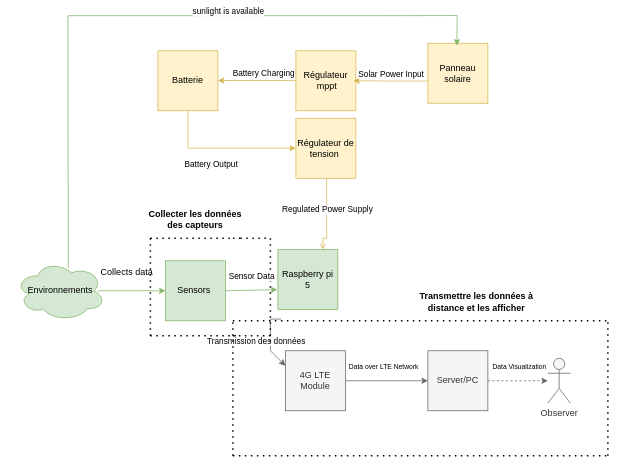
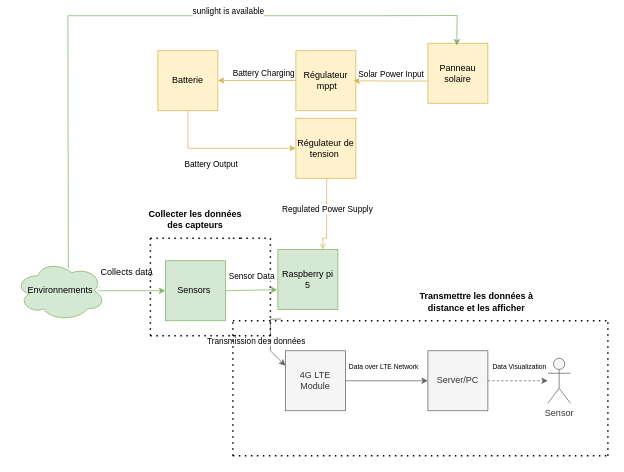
  <mxCell id="0" />
  <mxCell id="1" parent="0" />
  <mxCell id="2" value="Sensors&amp;nbsp;" style="whiteSpace=wrap;html=1;aspect=fixed;fillColor=#d5e8d4;strokeColor=#82b366;" parent="1" vertex="1"><mxGeometry x="220" y="347" width="80" height="80" as="geometry" /></mxCell>
  <mxCell id="3" value="" style="endArrow=classic;html=1;rounded=0;fillColor=#d5e8d4;strokeColor=#82b366;" parent="1" edge="1"><mxGeometry width="50" height="50" relative="1" as="geometry"><mxPoint x="130" y="387" as="sourcePoint" /><mxPoint x="220" y="387" as="targetPoint" /></mxGeometry></mxCell>
  <mxCell id="4" value="" style="edgeStyle=orthogonalEdgeStyle;rounded=0;orthogonalLoop=1;jettySize=auto;html=1;entryX=0;entryY=0.5;entryDx=0;entryDy=0;fillColor=#f5f5f5;strokeColor=#666666;" parent="1" source="6" target="7" edge="1"><mxGeometry relative="1" as="geometry"><mxPoint x="540" y="507" as="targetPoint" /></mxGeometry></mxCell>
  <mxCell id="5" value="&lt;font style=&quot;font-size: 9px;&quot;&gt;Data over LTE Network&lt;/font&gt;" style="edgeLabel;html=1;align=center;verticalAlign=middle;resizable=0;points=[];" parent="4" vertex="1" connectable="0"><mxGeometry x="0.379" y="-2" relative="1" as="geometry"><mxPoint x="-26" y="-22" as="offset" /></mxGeometry></mxCell>
  <mxCell id="6" value="4G LTE Module" style="whiteSpace=wrap;html=1;aspect=fixed;fillColor=#f5f5f5;fontColor=#333333;strokeColor=#666666;" parent="1" vertex="1"><mxGeometry x="380" y="467" width="80" height="80" as="geometry" /></mxCell>
  <mxCell id="7" value="Server/PC" style="whiteSpace=wrap;html=1;aspect=fixed;fillColor=#f5f5f5;fontColor=#333333;strokeColor=#666666;" parent="1" vertex="1"><mxGeometry x="570" y="467" width="80" height="80" as="geometry" /></mxCell>
  <mxCell id="8" value="Collects data&amp;nbsp;" style="text;html=1;align=center;verticalAlign=middle;resizable=0;points=[];autosize=1;strokeColor=none;fillColor=none;" parent="1" vertex="1"><mxGeometry x="120" y="347" width="100" height="30" as="geometry" /></mxCell>
  <mxCell id="9" value="Environnements" style="ellipse;shape=cloud;whiteSpace=wrap;html=1;fillColor=#d5e8d4;strokeColor=#82b366;" parent="1" vertex="1"><mxGeometry y="347" width="120" height="80" as="geometry" x="20" /></mxCell>
  <mxCell id="10" style="edgeStyle=orthogonalEdgeStyle;rounded=0;orthogonalLoop=1;jettySize=auto;html=1;exitX=0.5;exitY=1;exitDx=0;exitDy=0;entryX=0;entryY=0.25;entryDx=0;entryDy=0;fillColor=#fff2cc;strokeColor=#d6b656;" parent="1" source="12" edge="1"><mxGeometry relative="1" as="geometry"><mxPoint x="270" y="167" as="sourcePoint" /><mxPoint x="394" y="197" as="targetPoint" /><Array as="points"><mxPoint x="250" y="197" /></Array></mxGeometry></mxCell>
  <mxCell id="11" value="Battery Output" style="edgeLabel;html=1;align=center;verticalAlign=middle;resizable=0;points=[];" parent="10" vertex="1" connectable="0"><mxGeometry x="-0.286" y="-2" relative="1" as="geometry"><mxPoint x="11" y="18" as="offset" /></mxGeometry></mxCell>
  <mxCell id="12" value="Batterie" style="whiteSpace=wrap;html=1;aspect=fixed;fillColor=#fff2cc;strokeColor=#d6b656;" parent="1" vertex="1"><mxGeometry x="210" y="67" width="80" height="80" as="geometry" /></mxCell>
  <mxCell id="13" value="Panneau solaire" style="whiteSpace=wrap;html=1;aspect=fixed;fillColor=#fff2cc;strokeColor=#d6b656;" parent="1" vertex="1"><mxGeometry x="570" y="57" width="80" height="80" as="geometry" /></mxCell>
- <mxCell id="14" value="Observer" style="shape=umlActor;verticalLabelPosition=bottom;verticalAlign=top;html=1;outlineConnect=0;fillColor=#f5f5f5;fontColor=#333333;strokeColor=#666666;" parent="1" vertex="1"><mxGeometry x="730" y="477" width="30" height="60" as="geometry" /></mxCell>
+ <mxCell id="14" value="Sensor" style="shape=umlActor;verticalLabelPosition=bottom;verticalAlign=top;html=1;outlineConnect=0;fillColor=#f5f5f5;fontColor=#333333;strokeColor=#666666;" parent="1" vertex="1"><mxGeometry x="730" y="477" width="30" height="60" as="geometry" /></mxCell>
  <mxCell id="15" value="" style="endArrow=classic;html=1;rounded=0;entryX=0.108;entryY=0.038;entryDx=0;entryDy=0;entryPerimeter=0;exitX=0.88;exitY=0.25;exitDx=0;exitDy=0;exitPerimeter=0;fillColor=#d5e8d4;strokeColor=#82b366;" parent="1" edge="1"><mxGeometry width="50" height="50" relative="1" as="geometry"><mxPoint x="90.6" y="357" as="sourcePoint" /><mxPoint x="608.64" y="60.04" as="targetPoint" /><Array as="points"><mxPoint x="90" y="20.28" /><mxPoint x="500" y="20.28" /><mxPoint x="609" y="20" /></Array></mxGeometry></mxCell>
  <mxCell id="16" value="sunlight is available" style="edgeLabel;html=1;align=center;verticalAlign=middle;resizable=0;points=[];" parent="15" vertex="1" connectable="0"><mxGeometry x="0.227" y="6" relative="1" as="geometry"><mxPoint as="offset" /></mxGeometry></mxCell>
  <mxCell id="17" value="" style="endArrow=classic;html=1;rounded=0;entryX=0;entryY=0.25;entryDx=0;entryDy=0;exitX=0.169;exitY=0.971;exitDx=0;exitDy=0;exitPerimeter=0;fillColor=#f5f5f5;strokeColor=#666666;" parent="1" target="6" edge="1"><mxGeometry width="50" height="50" relative="1" as="geometry"><mxPoint x="374.28" y="424.68" as="sourcePoint" /><mxPoint x="390" y="387" as="targetPoint" /><Array as="points"><mxPoint x="360" y="425" /><mxPoint x="360" y="467" /></Array></mxGeometry></mxCell>
  <mxCell id="18" value="Transmission des données" style="edgeLabel;html=1;align=center;verticalAlign=middle;resizable=0;points=[];" parent="17" vertex="1" connectable="0"><mxGeometry x="0.015" relative="1" as="geometry"><mxPoint x="-20" as="offset" /></mxGeometry></mxCell>
  <mxCell id="19" value="" style="endArrow=classic;html=1;rounded=0;exitX=1;exitY=0.5;exitDx=0;exitDy=0;fillColor=#f5f5f5;strokeColor=#666666;dashed=1;" parent="1" source="7" target="14" edge="1"><mxGeometry width="50" height="50" relative="1" as="geometry"><mxPoint x="560" y="487" as="sourcePoint" /><mxPoint x="610" y="437" as="targetPoint" /></mxGeometry></mxCell>
  <mxCell id="20" value="&lt;font style=&quot;font-size: 9px;&quot;&gt;Data Visualization&lt;/font&gt;" style="edgeLabel;html=1;align=center;verticalAlign=middle;resizable=0;points=[];" parent="19" vertex="1" connectable="0"><mxGeometry x="-0.312" relative="1" as="geometry"><mxPoint x="13" y="-20" as="offset" /></mxGeometry></mxCell>
  <mxCell id="21" value="" style="endArrow=none;dashed=1;html=1;dashPattern=1 3;strokeWidth=2;rounded=0;" parent="1" edge="1"><mxGeometry width="50" height="50" relative="1" as="geometry"><mxPoint x="310" y="607" as="sourcePoint" /><mxPoint x="310" y="427" as="targetPoint" /></mxGeometry></mxCell>
  <mxCell id="22" value="" style="endArrow=none;dashed=1;html=1;dashPattern=1 3;strokeWidth=2;rounded=0;" parent="1" edge="1"><mxGeometry width="50" height="50" relative="1" as="geometry"><mxPoint x="310" y="427" as="sourcePoint" /><mxPoint x="810" y="427" as="targetPoint" /></mxGeometry></mxCell>
  <mxCell id="23" value="" style="endArrow=none;dashed=1;html=1;dashPattern=1 3;strokeWidth=2;rounded=0;" parent="1" edge="1"><mxGeometry width="50" height="50" relative="1" as="geometry"><mxPoint x="310" y="607" as="sourcePoint" /><mxPoint x="810" y="607" as="targetPoint" /></mxGeometry></mxCell>
  <mxCell id="24" value="" style="endArrow=none;dashed=1;html=1;dashPattern=1 3;strokeWidth=2;rounded=0;" parent="1" edge="1"><mxGeometry width="50" height="50" relative="1" as="geometry"><mxPoint x="810" y="607" as="sourcePoint" /><mxPoint x="810" y="427" as="targetPoint" /></mxGeometry></mxCell>
  <mxCell id="25" value="" style="endArrow=none;dashed=1;html=1;dashPattern=1 3;strokeWidth=2;rounded=0;" parent="1" edge="1"><mxGeometry width="50" height="50" relative="1" as="geometry"><mxPoint x="200" y="447" as="sourcePoint" /><mxPoint x="200" y="317" as="targetPoint" /></mxGeometry></mxCell>
  <mxCell id="26" value="" style="endArrow=none;dashed=1;html=1;dashPattern=1 3;strokeWidth=2;rounded=0;" parent="1" edge="1"><mxGeometry width="50" height="50" relative="1" as="geometry"><mxPoint x="200" y="317" as="sourcePoint" /><mxPoint x="310" y="317" as="targetPoint" /></mxGeometry></mxCell>
  <mxCell id="27" value="" style="endArrow=none;dashed=1;html=1;dashPattern=1 3;strokeWidth=2;rounded=0;" parent="1" edge="1"><mxGeometry width="50" height="50" relative="1" as="geometry"><mxPoint x="200" y="447" as="sourcePoint" /><mxPoint x="320" y="447" as="targetPoint" /></mxGeometry></mxCell>
  <mxCell id="28" value="" style="endArrow=none;dashed=1;html=1;dashPattern=1 3;strokeWidth=2;rounded=0;" parent="1" edge="1"><mxGeometry width="50" height="50" relative="1" as="geometry"><mxPoint x="360" y="317" as="sourcePoint" /><mxPoint x="360" y="457" as="targetPoint" /></mxGeometry></mxCell>
  <mxCell id="29" value="" style="endArrow=none;dashed=1;html=1;dashPattern=1 3;strokeWidth=2;rounded=0;" parent="1" edge="1"><mxGeometry width="50" height="50" relative="1" as="geometry"><mxPoint x="310" y="317" as="sourcePoint" /><mxPoint x="320" y="317" as="targetPoint" /></mxGeometry></mxCell>
  <mxCell id="30" value="" style="endArrow=none;dashed=1;html=1;dashPattern=1 3;strokeWidth=2;rounded=0;" parent="1" edge="1"><mxGeometry width="50" height="50" relative="1" as="geometry"><mxPoint x="320" y="317" as="sourcePoint" /><mxPoint x="360" y="317" as="targetPoint" /></mxGeometry></mxCell>
  <mxCell id="31" value="" style="endArrow=none;dashed=1;html=1;dashPattern=1 3;strokeWidth=2;rounded=0;" parent="1" edge="1"><mxGeometry width="50" height="50" relative="1" as="geometry"><mxPoint x="310" y="447" as="sourcePoint" /><mxPoint x="360" y="447" as="targetPoint" /></mxGeometry></mxCell>
  <mxCell id="32" value="&lt;b&gt;Transmettre les données à distance et les afficher&lt;/b&gt;" style="text;html=1;align=center;verticalAlign=middle;whiteSpace=wrap;rounded=0;" parent="1" vertex="1"><mxGeometry x="540" y="387" width="190" height="30" as="geometry" /></mxCell>
  <mxCell id="33" value="&lt;b&gt;&lt;font style=&quot;font-size: 12px;&quot;&gt;Collecter les données des capteurs&lt;/font&gt;&lt;/b&gt;" style="text;html=1;align=center;verticalAlign=middle;whiteSpace=wrap;rounded=0;" parent="1" vertex="1"><mxGeometry x="185" y="277" width="150" height="30" as="geometry" /></mxCell>
  <mxCell id="34" style="edgeStyle=orthogonalEdgeStyle;rounded=0;orthogonalLoop=1;jettySize=auto;html=1;exitX=0.5;exitY=1;exitDx=0;exitDy=0;entryX=0.75;entryY=0;entryDx=0;entryDy=0;fillColor=#fff2cc;strokeColor=#d6b656;endArrow=open;" parent="1" source="36" target="42" edge="1"><mxGeometry relative="1" as="geometry"><Array as="points"><mxPoint x="435" y="237" /><mxPoint x="435" y="317" /><mxPoint x="430" y="317" /></Array><mxPoint x="429" y="347" as="targetPoint" /></mxGeometry></mxCell>
  <mxCell id="35" value="Regulated Power Supply" style="edgeLabel;html=1;align=center;verticalAlign=middle;resizable=0;points=[];" parent="34" vertex="1" connectable="0"><mxGeometry x="-0.174" relative="1" as="geometry"><mxPoint as="offset" /></mxGeometry></mxCell>
  <mxCell id="36" value="Régulateur de tension&amp;nbsp;" style="whiteSpace=wrap;html=1;aspect=fixed;fillColor=#fff2cc;strokeColor=#d6b656;" parent="1" vertex="1"><mxGeometry x="394" y="157" width="80" height="80" as="geometry" /></mxCell>
  <mxCell id="37" style="edgeStyle=orthogonalEdgeStyle;rounded=0;orthogonalLoop=1;jettySize=auto;html=1;exitX=0;exitY=0.25;exitDx=0;exitDy=0;entryX=1;entryY=0.25;entryDx=0;entryDy=0;fillColor=#fff2cc;strokeColor=#d6b656;" parent="1" edge="1"><mxGeometry relative="1" as="geometry"><mxPoint x="394" y="106.7" as="sourcePoint" /><mxPoint x="290" y="106.7" as="targetPoint" /></mxGeometry></mxCell>
  <mxCell id="38" value="Battery Charging" style="edgeLabel;html=1;align=center;verticalAlign=middle;resizable=0;points=[];" parent="37" vertex="1" connectable="0"><mxGeometry x="0.126" y="2" relative="1" as="geometry"><mxPoint x="15" y="-12" as="offset" /></mxGeometry></mxCell>
  <mxCell id="39" value="Régulateur&lt;div&gt;&amp;nbsp;&lt;span style=&quot;background-color: initial;&quot;&gt;mppt&lt;/span&gt;&lt;/div&gt;" style="whiteSpace=wrap;html=1;aspect=fixed;fillColor=#fff2cc;strokeColor=#d6b656;" parent="1" vertex="1"><mxGeometry x="394" y="67" width="80" height="80" as="geometry" /></mxCell>
  <mxCell id="40" style="edgeStyle=orthogonalEdgeStyle;rounded=0;orthogonalLoop=1;jettySize=auto;html=1;entryX=0.958;entryY=0.129;entryDx=0;entryDy=0;entryPerimeter=0;exitX=-0.001;exitY=0.63;exitDx=0;exitDy=0;exitPerimeter=0;fillColor=#fff2cc;strokeColor=#d6b656;" parent="1" source="13" edge="1"><mxGeometry relative="1" as="geometry"><mxPoint x="560" y="106.7" as="sourcePoint" /><mxPoint x="470.64" y="107.02" as="targetPoint" /></mxGeometry></mxCell>
  <mxCell id="41" value="Solar Power Input" style="edgeLabel;html=1;align=center;verticalAlign=middle;resizable=0;points=[];" parent="40" vertex="1" connectable="0"><mxGeometry x="0.013" y="2" relative="1" as="geometry"><mxPoint y="-12" as="offset" /></mxGeometry></mxCell>
  <mxCell id="42" value="Raspberry pi 5" style="whiteSpace=wrap;html=1;aspect=fixed;fillColor=#d5e8d4;strokeColor=#82b366;" vertex="1" parent="1"><mxGeometry x="370" y="332" width="80" height="80" as="geometry" /></mxCell>
  <mxCell id="43" value="" style="endArrow=classic;html=1;rounded=0;exitX=1;exitY=0.5;exitDx=0;exitDy=0;entryX=-0.01;entryY=0.67;entryDx=0;entryDy=0;entryPerimeter=0;fillColor=#d5e8d4;strokeColor=#82b366;" edge="1" parent="1" source="2" target="42"><mxGeometry width="50" height="50" relative="1" as="geometry"><mxPoint x="380" y="417" as="sourcePoint" /><mxPoint x="430" y="367" as="targetPoint" /></mxGeometry></mxCell>
  <mxCell id="44" value="Sensor Data" style="edgeLabel;html=1;align=center;verticalAlign=middle;resizable=0;points=[];" vertex="1" connectable="0" parent="43"><mxGeometry x="-0.093" relative="1" as="geometry"><mxPoint x="4" y="-19" as="offset" /></mxGeometry></mxCell>
